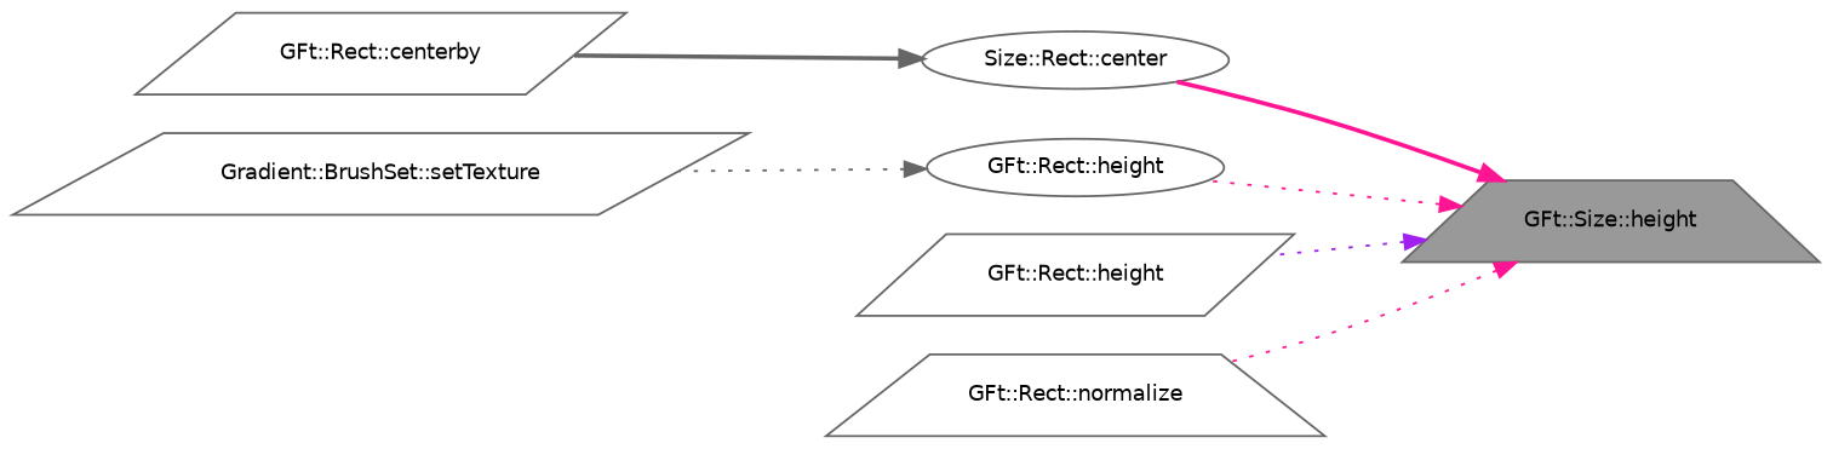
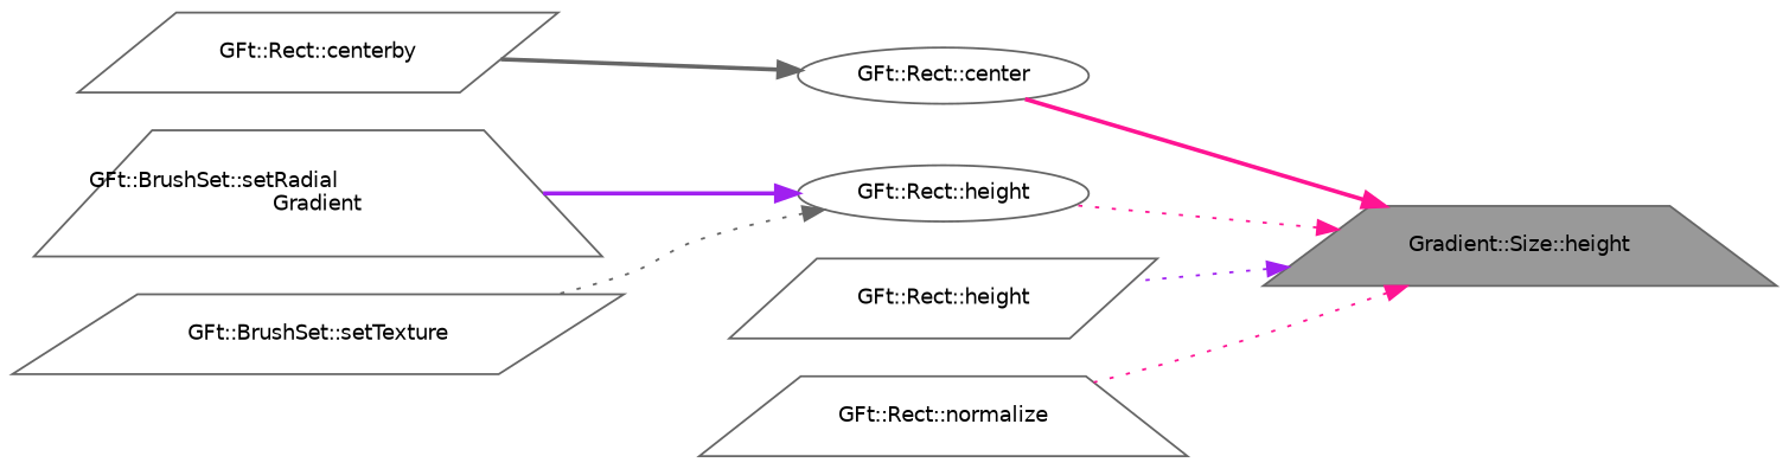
  digraph {
    rankdir=RL
    node [color=grey40 fillcolor=white fontname=Helvetica fontsize=10 shape=trapezium style=filled]
    edge [color=deeppink dir=back fontname=Helvetica fontsize=10 labelfontname=Helvetica labelfontsize=10 style=dotted]
-   n1 [color=gray40 fillcolor=grey60 fontcolor=black height=0.2 label="GFt::Size::height" width=0.4]
-   n2 [height=0.2 label="Size::Rect::center" shape=ellipse width=0.4]
+   n1 [color=gray40 fillcolor=grey60 fontcolor=black height=0.2 label="Gradient::Size::height" width=0.4]
+   n2 [height=0.2 label="GFt::Rect::center" shape=ellipse width=0.4]
    n3 [height=0.2 label="GFt::Rect::height" shape=ellipse width=0.4]
    n4 [height=0.2 label="GFt::Rect::height" shape=parallelogram width=0.4]
    n5 [height=0.2 label="GFt::Rect::normalize" width=0.4]
    n6 [height=0.2 label="GFt::Rect::centerby" shape=parallelogram width=0.4]
-   n8 [height=0.2 label="Gradient::BrushSet::setTexture" shape=parallelogram width=0.4]
+   n7 [height=0.2 label="GFt::BrushSet::setRadial\lGradient" width=0.4]
+   n8 [height=0.2 label="GFt::BrushSet::setTexture" shape=parallelogram width=0.4]
    n1 -> n2 [style=bold]
    n1 -> n3
    n1 -> n4 [color=purple]
    n1 -> n5
    n2 -> n6 [color=gray40 style=bold]
+   n3 -> n7 [color=purple style=bold]
    n3 -> n8 [color=gray40]
  }
